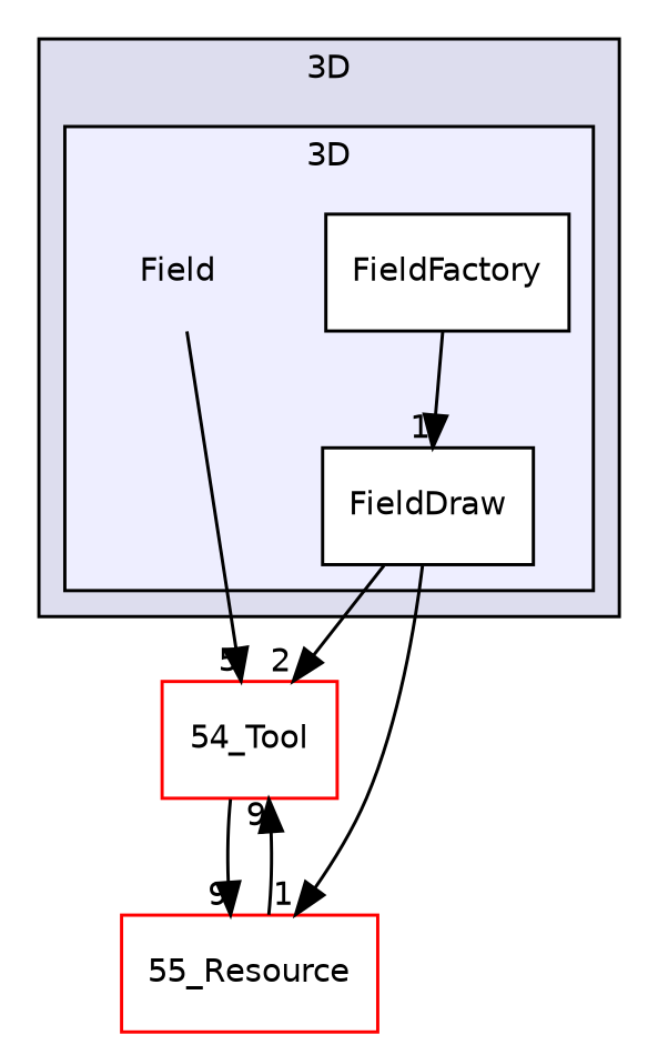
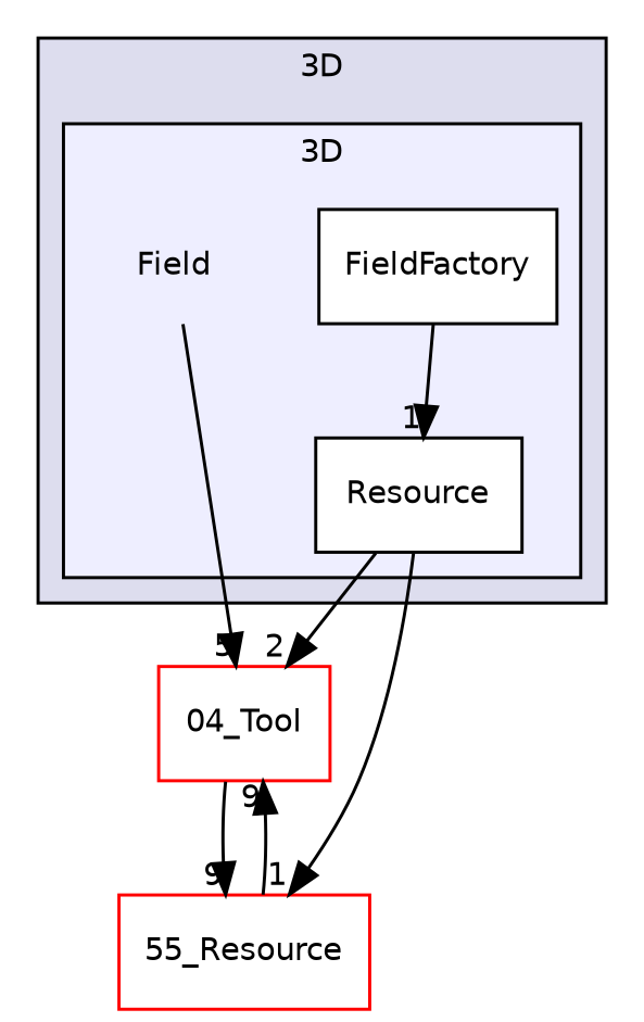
  digraph {
    compound=true
    node [fontname=Helvetica fontsize=10 shape=box color=black fillcolor=white style=filled]
    edge [headlabel=1 labeldistance=1.5 labelfontname=Helvetica labelfontsize=10]
    n1 [label=Field shape=plaintext color="" fillcolor="" style=""]
-   n2 [label=FieldDraw]
+   n2 [label=Resource]
    n3 [label=FieldFactory]
-   n4 [color=red label="54_Tool"]
+   n4 [color=red label="04_Tool"]
    n5 [color=red label="55_Resource"]
    subgraph cluster_1 {
      bgcolor="#ddddee"
      fontname=Helvetica
      fontsize=10
      label="3D"
      pencolor=black
      subgraph cluster_2 {
        bgcolor="#eeeeff"
        fontname=Helvetica
        fontsize=10
        label="3D"
        pencolor=black
        n1
        n2
        n3
      }
    }
    n1 -> n4 [headlabel=5]
    n2 -> n4 [headlabel=2]
    n2 -> n5
    n3 -> n2
    n4 -> n5 [headlabel=9]
    n5 -> n4 [headlabel=9]
  }
